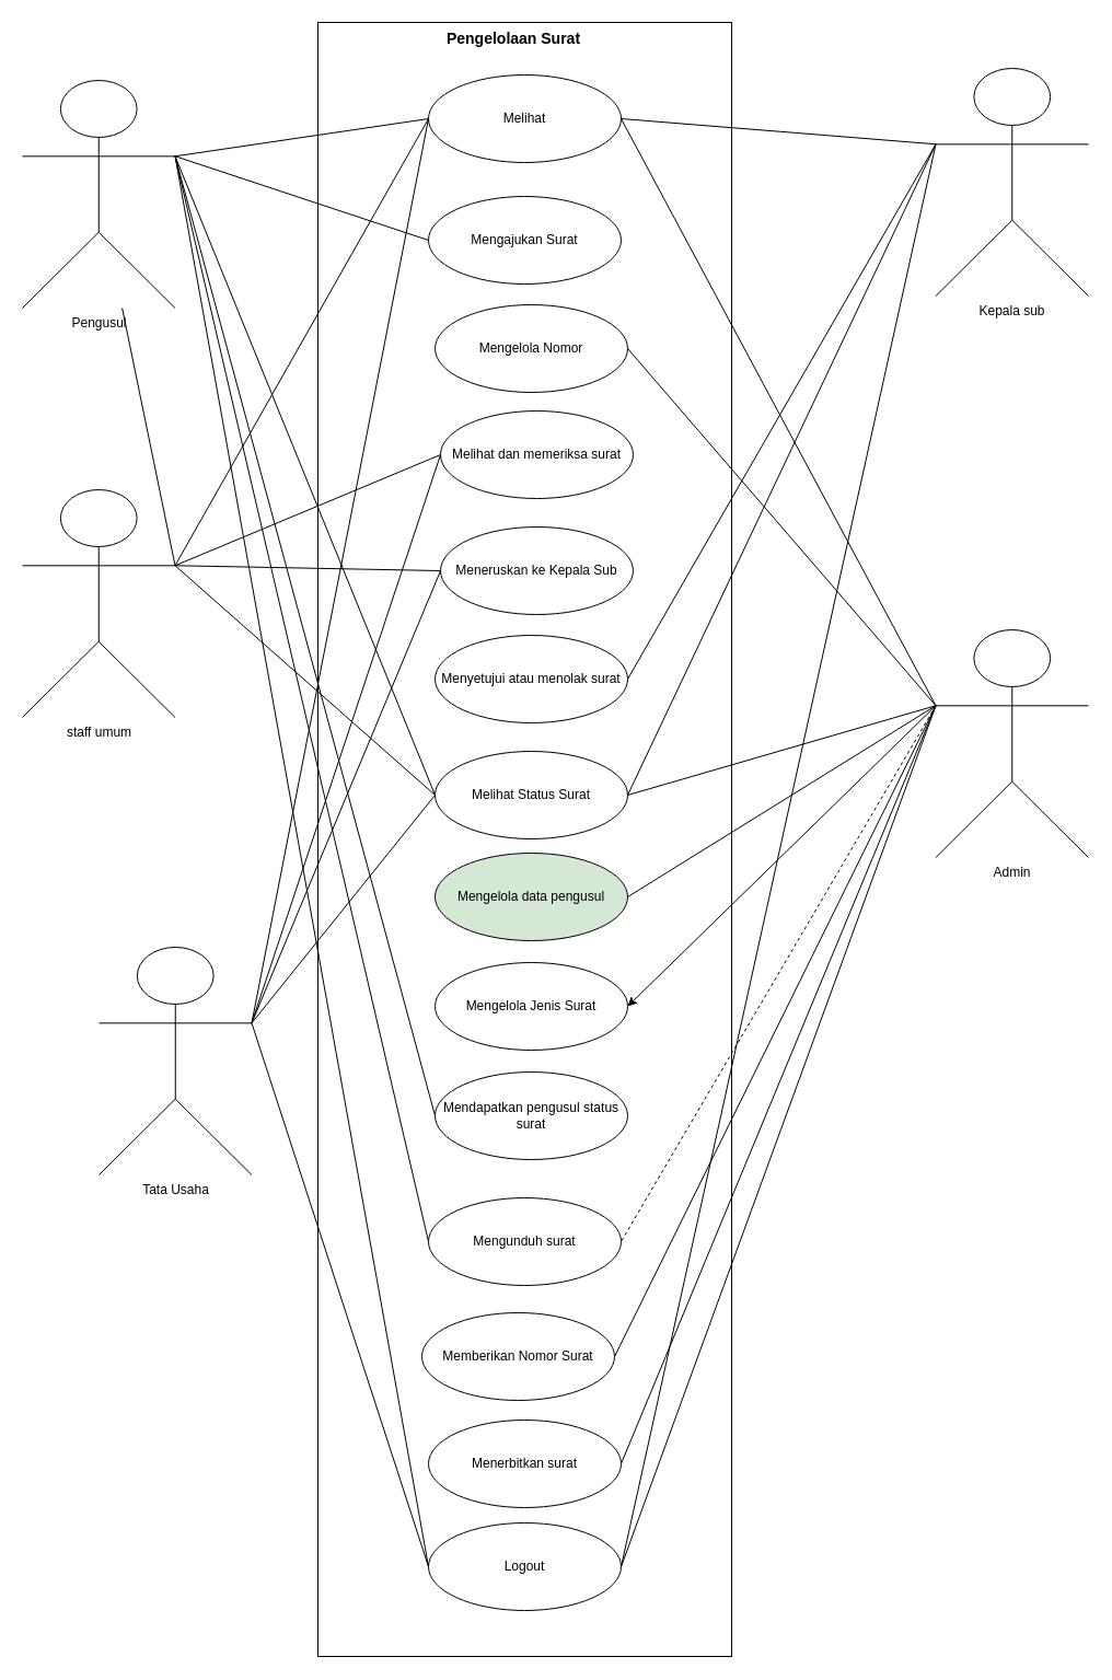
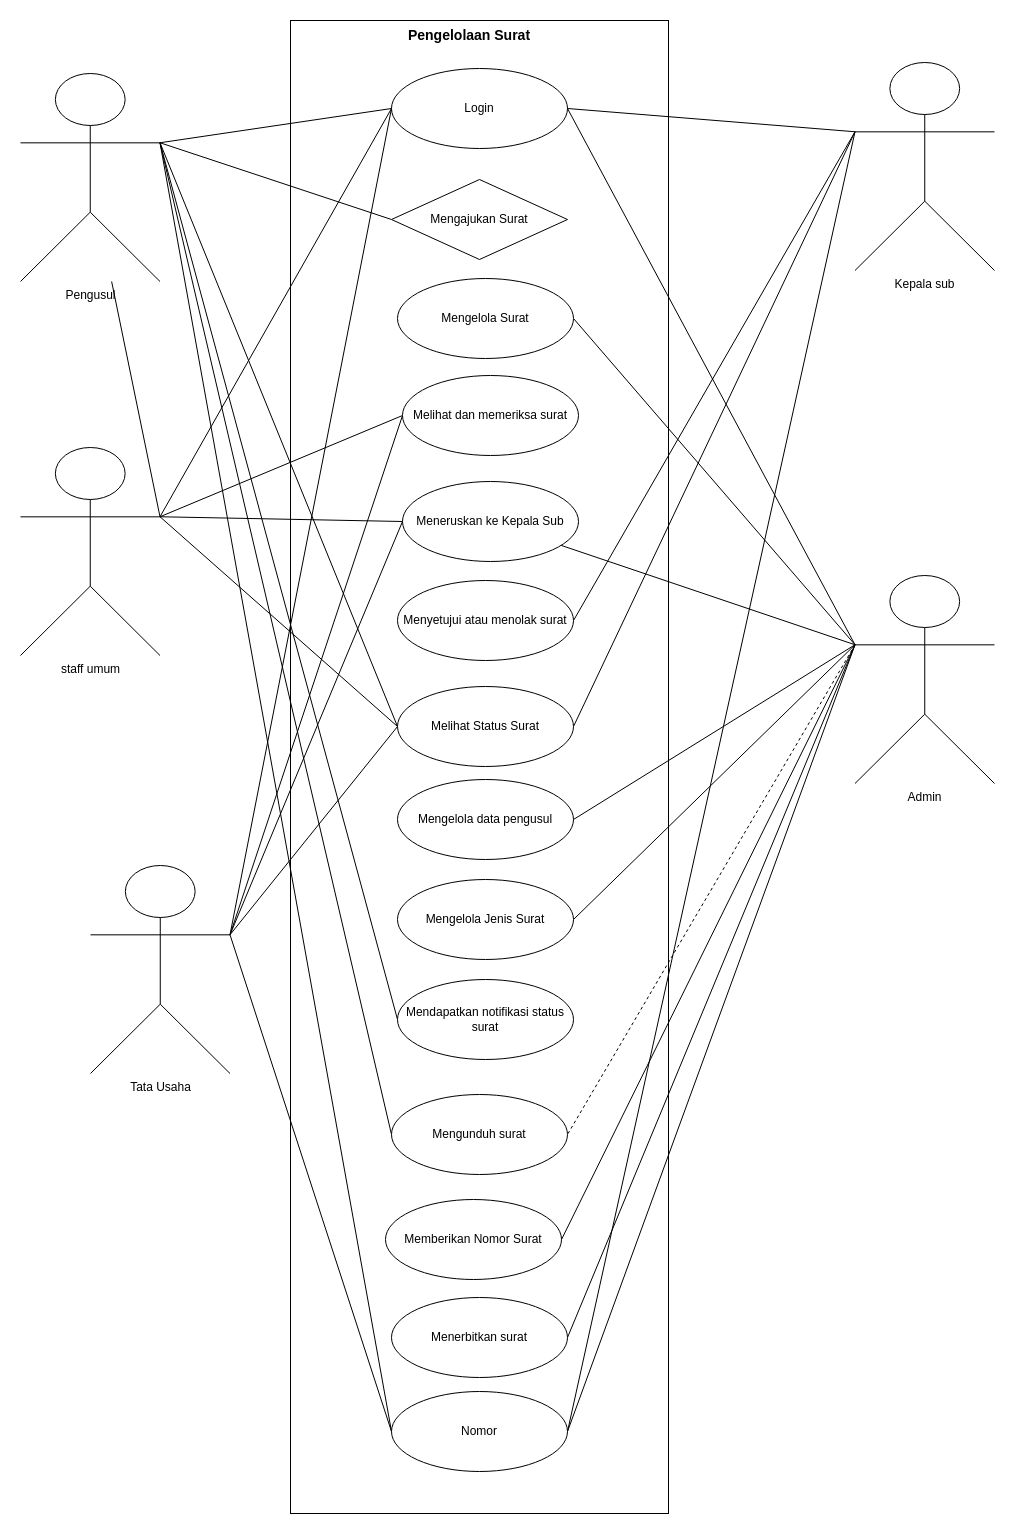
  <mxCell id="0" />
  <mxCell id="1" parent="0" />
  <mxCell id="2" value="" style="rounded=0;whiteSpace=wrap;html=1;" parent="1" vertex="1"><mxGeometry x="290" y="20" width="378" height="1493" as="geometry" /></mxCell>
  <mxCell id="3" style="rounded=0;orthogonalLoop=1;jettySize=auto;html=1;entryX=0;entryY=0.5;entryDx=0;entryDy=0;endArrow=none;startFill=0;exitX=1;exitY=0.333;exitDx=0;exitDy=0;exitPerimeter=0;" parent="1" source="46" target="16" edge="1"><mxGeometry relative="1" as="geometry"><mxPoint x="157" y="144.667" as="sourcePoint" /></mxGeometry></mxCell>
  <mxCell id="4" style="rounded=0;orthogonalLoop=1;jettySize=auto;html=1;entryX=0;entryY=0.5;entryDx=0;entryDy=0;endArrow=none;startFill=0;exitX=1;exitY=0.333;exitDx=0;exitDy=0;exitPerimeter=0;" parent="1" source="46" target="26" edge="1"><mxGeometry relative="1" as="geometry"><mxPoint x="157" y="144.667" as="sourcePoint" /></mxGeometry></mxCell>
  <mxCell id="5" style="rounded=0;orthogonalLoop=1;jettySize=auto;html=1;entryX=0;entryY=0.5;entryDx=0;entryDy=0;endArrow=none;startFill=0;exitX=1;exitY=0.333;exitDx=0;exitDy=0;exitPerimeter=0;" parent="1" source="46" target="27" edge="1"><mxGeometry relative="1" as="geometry"><mxPoint x="157" y="144.667" as="sourcePoint" /></mxGeometry></mxCell>
  <mxCell id="6" style="rounded=0;orthogonalLoop=1;jettySize=auto;html=1;entryX=0;entryY=0.5;entryDx=0;entryDy=0;endArrow=none;startFill=0;exitX=1;exitY=0.333;exitDx=0;exitDy=0;exitPerimeter=0;" parent="1" source="46" target="29" edge="1"><mxGeometry relative="1" as="geometry"><mxPoint x="133.5" y="142" as="sourcePoint" /></mxGeometry></mxCell>
  <mxCell id="7" style="rounded=0;orthogonalLoop=1;jettySize=auto;html=1;entryX=1;entryY=0.5;entryDx=0;entryDy=0;endArrow=none;startFill=0;exitX=0;exitY=0.333;exitDx=0;exitDy=0;exitPerimeter=0;" parent="1" source="47" target="26" edge="1"><mxGeometry relative="1" as="geometry"><mxPoint x="853" y="132.667" as="sourcePoint" /></mxGeometry></mxCell>
  <mxCell id="8" style="rounded=0;orthogonalLoop=1;jettySize=auto;html=1;entryX=1;entryY=0.5;entryDx=0;entryDy=0;endArrow=none;startFill=0;exitX=0;exitY=0.333;exitDx=0;exitDy=0;exitPerimeter=0;" parent="1" source="47" target="27" edge="1"><mxGeometry relative="1" as="geometry"><mxPoint x="853" y="132.667" as="sourcePoint" /></mxGeometry></mxCell>
  <mxCell id="9" style="rounded=0;orthogonalLoop=1;jettySize=auto;html=1;entryX=1;entryY=0.5;entryDx=0;entryDy=0;endArrow=none;startFill=0;exitX=0;exitY=0.333;exitDx=0;exitDy=0;exitPerimeter=0;" parent="1" source="47" target="32" edge="1"><mxGeometry relative="1" as="geometry"><mxPoint x="853" y="132.667" as="sourcePoint" /></mxGeometry></mxCell>
  <mxCell id="10" style="rounded=0;orthogonalLoop=1;jettySize=auto;html=1;entryX=0;entryY=0.5;entryDx=0;entryDy=0;endArrow=none;startFill=0;exitX=1;exitY=0.333;exitDx=0;exitDy=0;exitPerimeter=0;" parent="1" source="15" target="16" edge="1"><mxGeometry relative="1" as="geometry" /></mxCell>
  <mxCell id="11" style="rounded=0;orthogonalLoop=1;jettySize=auto;html=1;entryX=0;entryY=0.5;entryDx=0;entryDy=0;endArrow=none;startFill=0;exitX=1;exitY=0.333;exitDx=0;exitDy=0;exitPerimeter=0;" parent="1" source="15" target="26" edge="1"><mxGeometry relative="1" as="geometry" /></mxCell>
  <mxCell id="12" style="rounded=0;orthogonalLoop=1;jettySize=auto;html=1;endArrow=none;startFill=0;exitX=1;exitY=0.333;exitDx=0;exitDy=0;exitPerimeter=0;" parent="1" source="15" target="46" edge="1"><mxGeometry relative="1" as="geometry" /></mxCell>
  <mxCell id="13" style="rounded=0;orthogonalLoop=1;jettySize=auto;html=1;entryX=0;entryY=0.5;entryDx=0;entryDy=0;endArrow=none;startFill=0;exitX=1;exitY=0.333;exitDx=0;exitDy=0;exitPerimeter=0;" parent="1" source="15" target="33" edge="1"><mxGeometry relative="1" as="geometry" /></mxCell>
  <mxCell id="14" style="edgeStyle=none;rounded=0;orthogonalLoop=1;jettySize=auto;html=1;entryX=0;entryY=0.5;entryDx=0;entryDy=0;endArrow=none;endFill=1;startFill=0;exitX=1;exitY=0.333;exitDx=0;exitDy=0;exitPerimeter=0;" edge="1" parent="1" source="15" target="51"><mxGeometry relative="1" as="geometry" /></mxCell>
  <mxCell id="15" value="staff umum" style="shape=umlActor;verticalLabelPosition=bottom;verticalAlign=top;html=1;outlineConnect=0;" parent="1" vertex="1"><mxGeometry x="20" y="447" width="139.5" height="208" as="geometry" /></mxCell>
- <mxCell id="16" value="Melihat" style="ellipse;whiteSpace=wrap;html=1;" parent="1" vertex="1"><mxGeometry x="391" y="68" width="176" height="80" as="geometry" /></mxCell>
+ <mxCell id="16" value="Login" style="ellipse;whiteSpace=wrap;html=1;" parent="1" vertex="1"><mxGeometry x="391" y="68" width="176" height="80" as="geometry" /></mxCell>
  <mxCell id="17" value="" style="endArrow=none;html=1;rounded=0;exitX=0;exitY=0.333;exitDx=0;exitDy=0;exitPerimeter=0;entryX=1;entryY=0.5;entryDx=0;entryDy=0;" parent="1" source="47" target="16" edge="1"><mxGeometry width="50" height="50" relative="1" as="geometry"><mxPoint x="853" y="132.667" as="sourcePoint" /><mxPoint x="673.5" y="385" as="targetPoint" /></mxGeometry></mxCell>
- <mxCell id="18" value="Mengelola data pengusul" style="ellipse;whiteSpace=wrap;html=1;fillColor=#d5e8d4;" parent="1" vertex="1"><mxGeometry x="397" y="779" width="176" height="80" as="geometry" /></mxCell>
+ <mxCell id="18" value="Mengelola data pengusul" style="ellipse;whiteSpace=wrap;html=1;" parent="1" vertex="1"><mxGeometry x="397" y="779" width="176" height="80" as="geometry" /></mxCell>
  <mxCell id="19" value="Mengelola Jenis Surat" style="ellipse;whiteSpace=wrap;html=1;" parent="1" vertex="1"><mxGeometry x="397" y="879" width="176" height="80" as="geometry" /></mxCell>
  <mxCell id="20" style="rounded=0;orthogonalLoop=1;jettySize=auto;html=1;entryX=1;entryY=0.5;entryDx=0;entryDy=0;exitX=0;exitY=0.333;exitDx=0;exitDy=0;exitPerimeter=0;endArrow=none;startFill=0;" parent="1" source="43" target="16" edge="1"><mxGeometry relative="1" as="geometry"><mxPoint x="882.5" y="635.667" as="sourcePoint" /></mxGeometry></mxCell>
  <mxCell id="21" style="rounded=0;orthogonalLoop=1;jettySize=auto;html=1;entryX=1;entryY=0.5;entryDx=0;entryDy=0;endArrow=none;startFill=0;exitX=0;exitY=0.333;exitDx=0;exitDy=0;exitPerimeter=0;" parent="1" source="43" target="27" edge="1"><mxGeometry relative="1" as="geometry"><mxPoint x="882.5" y="635.667" as="sourcePoint" /></mxGeometry></mxCell>
  <mxCell id="22" style="rounded=0;orthogonalLoop=1;jettySize=auto;html=1;entryX=1;entryY=0.5;entryDx=0;entryDy=0;endArrow=none;startFill=0;exitX=0;exitY=0.333;exitDx=0;exitDy=0;exitPerimeter=0;" parent="1" source="43" target="18" edge="1"><mxGeometry relative="1" as="geometry"><mxPoint x="882.5" y="635.667" as="sourcePoint" /></mxGeometry></mxCell>
  <mxCell id="23" style="rounded=0;orthogonalLoop=1;jettySize=auto;html=1;entryX=1;entryY=0.5;entryDx=0;entryDy=0;endArrow=none;startFill=0;exitX=0;exitY=0.333;exitDx=0;exitDy=0;exitPerimeter=0;" parent="1" source="43" target="31" edge="1"><mxGeometry relative="1" as="geometry"><mxPoint x="882.5" y="635.667" as="sourcePoint" /></mxGeometry></mxCell>
- <mxCell id="24" style="rounded=0;orthogonalLoop=1;jettySize=auto;html=1;entryX=1;entryY=0.5;entryDx=0;entryDy=0;endArrow=classic;startFill=0;exitX=0;exitY=0.333;exitDx=0;exitDy=0;exitPerimeter=0;" parent="1" source="43" target="19" edge="1"><mxGeometry relative="1" as="geometry"><mxPoint x="882.5" y="635.667" as="sourcePoint" /></mxGeometry></mxCell>
- <mxCell id="25" style="rounded=0;orthogonalLoop=1;jettySize=auto;html=1;entryX=1;entryY=0.5;entryDx=0;entryDy=0;endArrow=none;startFill=0;exitX=0;exitY=0.333;exitDx=0;exitDy=0;exitPerimeter=0;" parent="1" source="43" target="26" edge="1"><mxGeometry relative="1" as="geometry"><mxPoint x="882.5" y="635.667" as="sourcePoint" /></mxGeometry></mxCell>
+ <mxCell id="24" style="rounded=0;orthogonalLoop=1;jettySize=auto;html=1;entryX=1;entryY=0.5;entryDx=0;entryDy=0;endArrow=none;startFill=0;exitX=0;exitY=0.333;exitDx=0;exitDy=0;exitPerimeter=0;" parent="1" source="43" target="19" edge="1"><mxGeometry relative="1" as="geometry"><mxPoint x="882.5" y="635.667" as="sourcePoint" /></mxGeometry></mxCell>
+ <mxCell id="25" style="rounded=0;orthogonalLoop=1;jettySize=auto;html=1;endArrow=none;startFill=0;exitX=0;exitY=0.333;exitDx=0;exitDy=0;exitPerimeter=0;" parent="1" source="43" target="33" edge="1"><mxGeometry relative="1" as="geometry"><mxPoint x="882.5" y="635.667" as="sourcePoint" /></mxGeometry></mxCell>
  <mxCell id="26" value="Melihat Status Surat" style="ellipse;whiteSpace=wrap;html=1;" parent="1" vertex="1"><mxGeometry x="397" y="686" width="176" height="80" as="geometry" /></mxCell>
- <mxCell id="27" value="Logout" style="ellipse;whiteSpace=wrap;html=1;" parent="1" vertex="1"><mxGeometry x="391" y="1391" width="176" height="80" as="geometry" /></mxCell>
+ <mxCell id="27" value="Nomor" style="ellipse;whiteSpace=wrap;html=1;" parent="1" vertex="1"><mxGeometry x="391" y="1391" width="176" height="80" as="geometry" /></mxCell>
  <mxCell id="28" value="&lt;b&gt;&lt;font style=&quot;font-size: 14px;&quot;&gt;Pengelolaan Surat&lt;/font&gt;&lt;/b&gt;" style="text;html=1;align=center;verticalAlign=middle;whiteSpace=wrap;rounded=0;" parent="1" vertex="1"><mxGeometry x="387.5" y="20" width="162" height="30" as="geometry" /></mxCell>
- <mxCell id="29" value="Mengajukan Surat" style="ellipse;whiteSpace=wrap;html=1;" parent="1" vertex="1"><mxGeometry x="391" y="179" width="176" height="80" as="geometry" /></mxCell>
+ <mxCell id="29" value="Mengajukan Surat" style="rhombus;whiteSpace=wrap;html=1;" parent="1" vertex="1"><mxGeometry x="391" y="179" width="176" height="80" as="geometry" /></mxCell>
  <mxCell id="30" value="Memberikan Nomor Surat" style="ellipse;whiteSpace=wrap;html=1;" parent="1" vertex="1"><mxGeometry x="385" y="1199" width="176" height="80" as="geometry" /></mxCell>
- <mxCell id="31" value="Mengelola Nomor" style="ellipse;whiteSpace=wrap;html=1;" parent="1" vertex="1"><mxGeometry x="397" y="278" width="176" height="80" as="geometry" /></mxCell>
+ <mxCell id="31" value="Mengelola Surat" style="ellipse;whiteSpace=wrap;html=1;" parent="1" vertex="1"><mxGeometry x="397" y="278" width="176" height="80" as="geometry" /></mxCell>
  <mxCell id="32" value="Menyetujui atau menolak surat" style="ellipse;whiteSpace=wrap;html=1;" parent="1" vertex="1"><mxGeometry x="397" y="580" width="176" height="80" as="geometry" /></mxCell>
  <mxCell id="33" value="Meneruskan ke Kepala Sub" style="ellipse;whiteSpace=wrap;html=1;" parent="1" vertex="1"><mxGeometry x="402" y="481" width="176" height="80" as="geometry" /></mxCell>
  <mxCell id="34" style="rounded=0;orthogonalLoop=1;jettySize=auto;html=1;entryX=0;entryY=0.5;entryDx=0;entryDy=0;endArrow=none;startFill=0;exitX=1;exitY=0.333;exitDx=0;exitDy=0;exitPerimeter=0;" edge="1" parent="1" source="39" target="27"><mxGeometry relative="1" as="geometry" /></mxCell>
  <mxCell id="35" style="rounded=0;orthogonalLoop=1;jettySize=auto;html=1;entryX=0;entryY=0.5;entryDx=0;entryDy=0;endArrow=none;startFill=0;exitX=1;exitY=0.333;exitDx=0;exitDy=0;exitPerimeter=0;" edge="1" parent="1" source="39" target="16"><mxGeometry relative="1" as="geometry" /></mxCell>
  <mxCell id="36" style="rounded=0;orthogonalLoop=1;jettySize=auto;html=1;entryX=0;entryY=0.5;entryDx=0;entryDy=0;exitX=1;exitY=0.333;exitDx=0;exitDy=0;exitPerimeter=0;endArrow=none;startFill=0;" edge="1" parent="1" source="39" target="26"><mxGeometry relative="1" as="geometry" /></mxCell>
  <mxCell id="37" style="edgeStyle=none;rounded=0;orthogonalLoop=1;jettySize=auto;html=1;entryX=0;entryY=0.5;entryDx=0;entryDy=0;endArrow=none;startFill=0;exitX=1;exitY=0.333;exitDx=0;exitDy=0;exitPerimeter=0;" edge="1" parent="1" source="39" target="33"><mxGeometry relative="1" as="geometry" /></mxCell>
  <mxCell id="38" style="edgeStyle=none;rounded=0;orthogonalLoop=1;jettySize=auto;html=1;entryX=0;entryY=0.5;entryDx=0;entryDy=0;endArrow=none;endFill=1;startFill=0;exitX=1;exitY=0.333;exitDx=0;exitDy=0;exitPerimeter=0;" edge="1" parent="1" source="39" target="51"><mxGeometry relative="1" as="geometry" /></mxCell>
  <mxCell id="39" value="Tata Usaha" style="shape=umlActor;verticalLabelPosition=bottom;verticalAlign=top;html=1;outlineConnect=0;" vertex="1" parent="1"><mxGeometry x="90" y="865" width="139.5" height="208" as="geometry" /></mxCell>
  <mxCell id="40" style="rounded=0;orthogonalLoop=1;jettySize=auto;html=1;entryX=1;entryY=0.5;entryDx=0;entryDy=0;endArrow=none;startFill=0;exitX=0;exitY=0.333;exitDx=0;exitDy=0;exitPerimeter=0;" edge="1" parent="1" source="43" target="30"><mxGeometry relative="1" as="geometry" /></mxCell>
  <mxCell id="41" style="edgeStyle=none;rounded=0;orthogonalLoop=1;jettySize=auto;html=1;entryX=1;entryY=0.5;entryDx=0;entryDy=0;endArrow=none;startFill=0;exitX=0;exitY=0.333;exitDx=0;exitDy=0;exitPerimeter=0;" edge="1" parent="1" source="43" target="50"><mxGeometry relative="1" as="geometry" /></mxCell>
  <mxCell id="42" style="edgeStyle=none;rounded=0;orthogonalLoop=1;jettySize=auto;html=1;entryX=1;entryY=0.5;entryDx=0;entryDy=0;endArrow=none;startFill=0;exitX=0;exitY=0.333;exitDx=0;exitDy=0;exitPerimeter=0;dashed=1;" edge="1" parent="1" source="43" target="49"><mxGeometry relative="1" as="geometry" /></mxCell>
  <mxCell id="43" value="Admin" style="shape=umlActor;verticalLabelPosition=bottom;verticalAlign=top;html=1;outlineConnect=0;" vertex="1" parent="1"><mxGeometry x="854.5" y="575" width="139.5" height="208" as="geometry" /></mxCell>
  <mxCell id="44" style="rounded=0;orthogonalLoop=1;jettySize=auto;html=1;entryX=0;entryY=0.5;entryDx=0;entryDy=0;endArrow=none;startFill=0;exitX=1;exitY=0.333;exitDx=0;exitDy=0;exitPerimeter=0;" edge="1" parent="1" source="46" target="49"><mxGeometry relative="1" as="geometry" /></mxCell>
  <mxCell id="45" style="edgeStyle=none;rounded=0;orthogonalLoop=1;jettySize=auto;html=1;entryX=0;entryY=0.5;entryDx=0;entryDy=0;endArrow=none;startFill=0;exitX=1;exitY=0.333;exitDx=0;exitDy=0;exitPerimeter=0;" edge="1" parent="1" source="46" target="48"><mxGeometry relative="1" as="geometry" /></mxCell>
  <mxCell id="46" value="Pengusul" style="shape=umlActor;verticalLabelPosition=bottom;verticalAlign=top;html=1;outlineConnect=0;" vertex="1" parent="1"><mxGeometry x="20" y="73" width="139.5" height="208" as="geometry" /></mxCell>
  <mxCell id="47" value="Kepala sub" style="shape=umlActor;verticalLabelPosition=bottom;verticalAlign=top;html=1;outlineConnect=0;" vertex="1" parent="1"><mxGeometry x="854.5" y="62" width="139.5" height="208" as="geometry" /></mxCell>
- <mxCell id="48" value="Mendapatkan pengusul status surat" style="ellipse;whiteSpace=wrap;html=1;" vertex="1" parent="1"><mxGeometry x="397" y="979" width="176" height="80" as="geometry" /></mxCell>
+ <mxCell id="48" value="Mendapatkan notifikasi status surat" style="ellipse;whiteSpace=wrap;html=1;" vertex="1" parent="1"><mxGeometry x="397" y="979" width="176" height="80" as="geometry" /></mxCell>
  <mxCell id="49" value="Mengunduh surat" style="ellipse;whiteSpace=wrap;html=1;" vertex="1" parent="1"><mxGeometry x="391" y="1094" width="176" height="80" as="geometry" /></mxCell>
  <mxCell id="50" value="Menerbitkan surat" style="ellipse;whiteSpace=wrap;html=1;" vertex="1" parent="1"><mxGeometry x="391" y="1297" width="176" height="80" as="geometry" /></mxCell>
  <mxCell id="51" value="Melihat dan memeriksa surat" style="ellipse;whiteSpace=wrap;html=1;" vertex="1" parent="1"><mxGeometry x="402" y="375" width="176" height="80" as="geometry" /></mxCell>
